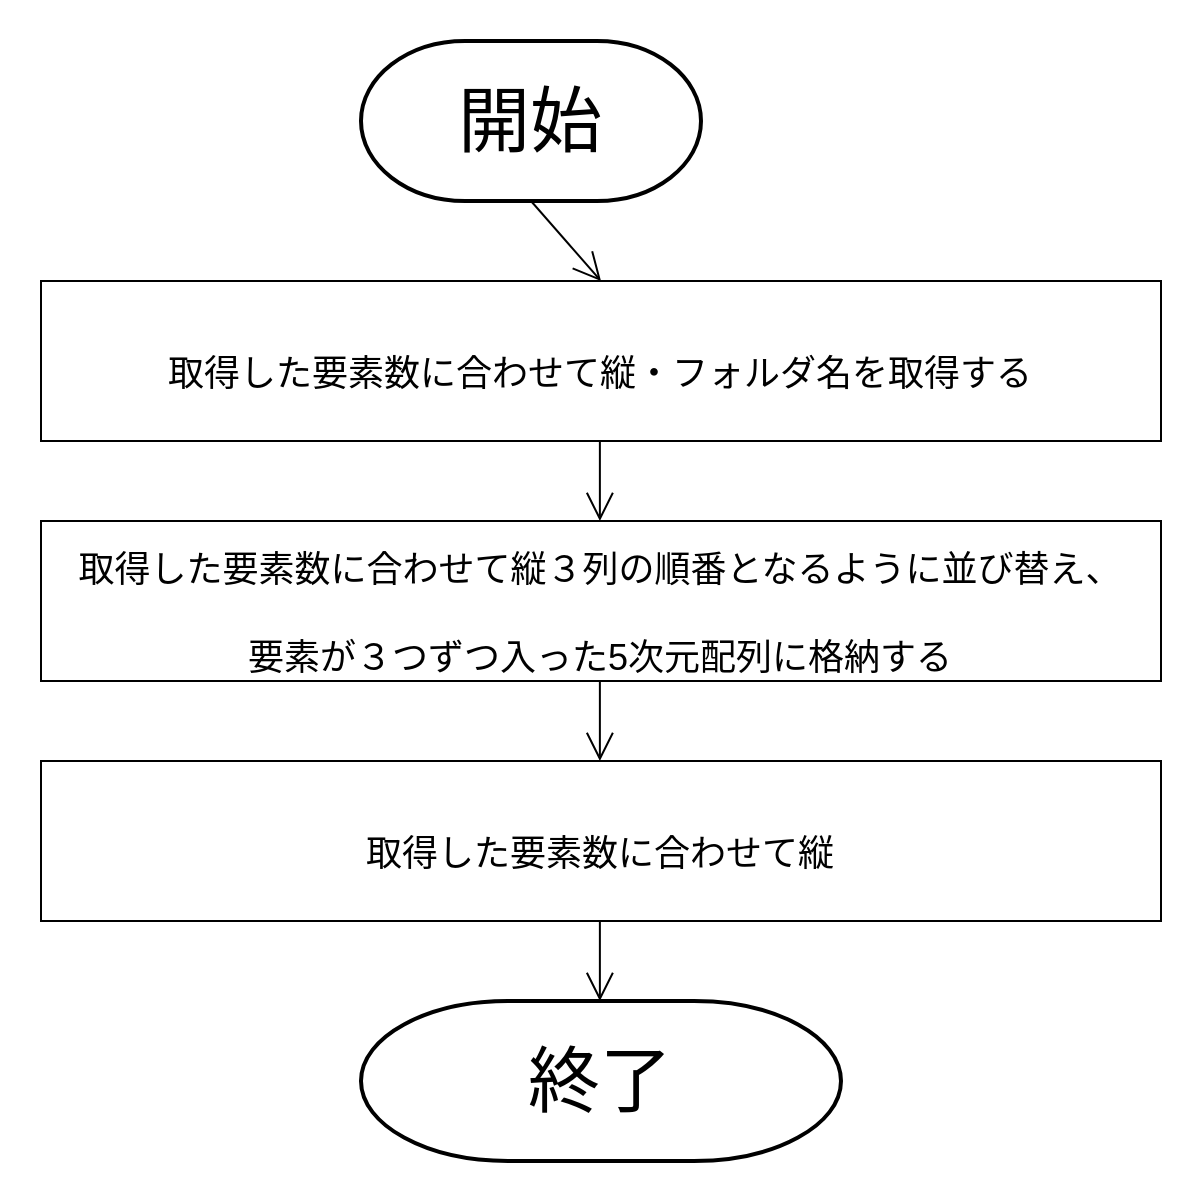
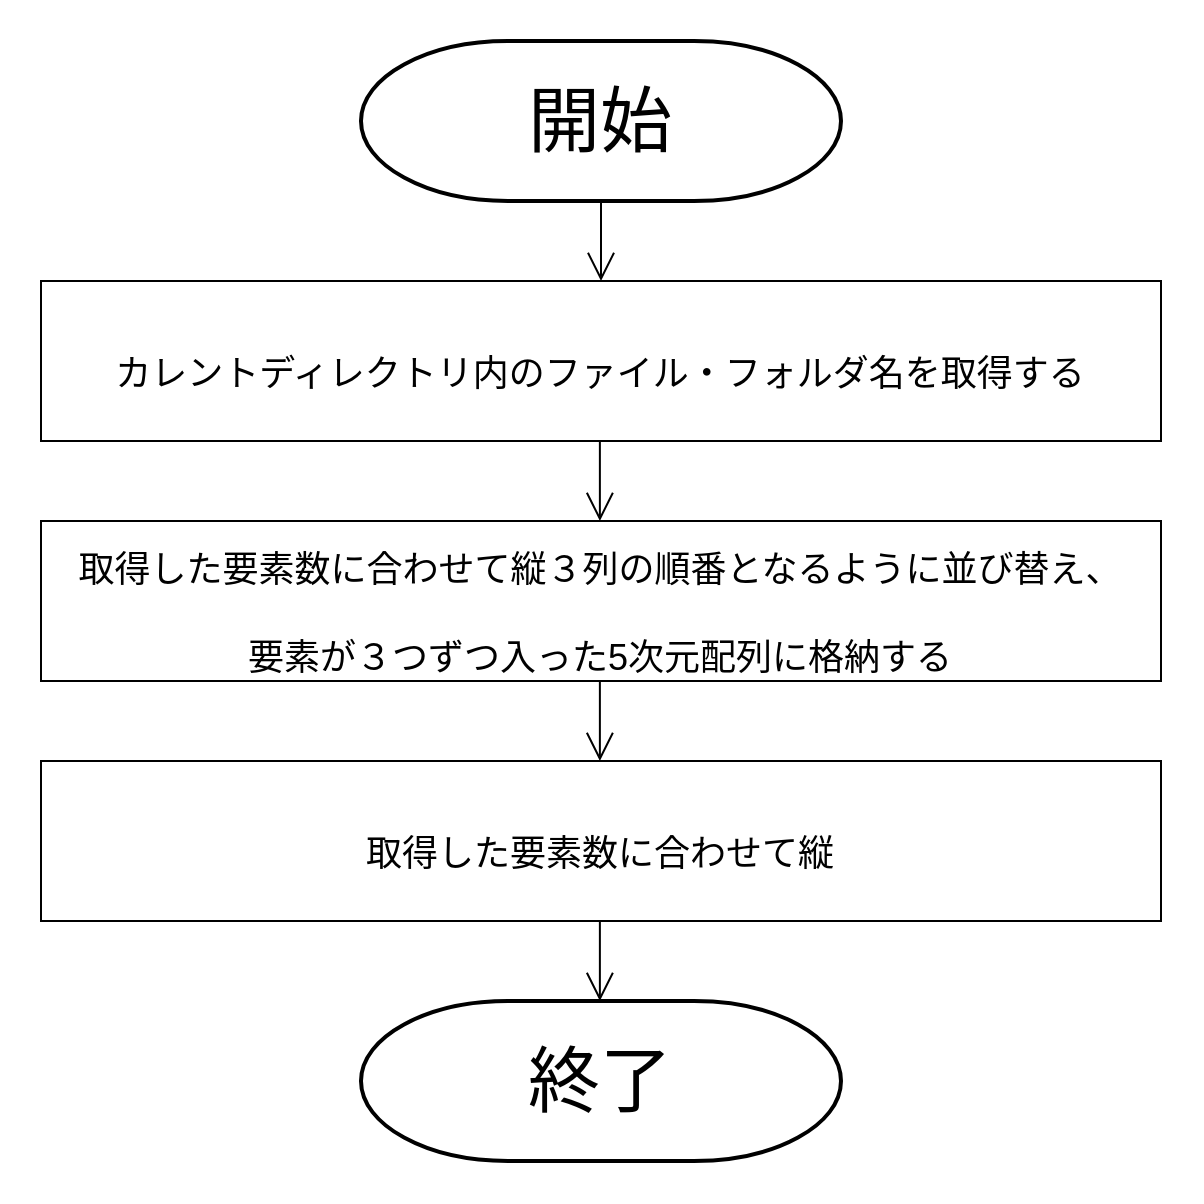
  <mxCell id="0" />
  <mxCell id="1" parent="0" />
- <mxCell id="2" value="&lt;font style=&quot;font-size: 36px;&quot;&gt;開始&lt;/font&gt;" style="strokeWidth=2;html=1;shape=mxgraph.flowchart.terminator;whiteSpace=wrap;" vertex="1" parent="1"><mxGeometry x="180" y="20" width="170" height="80" as="geometry" /></mxCell>
+ <mxCell id="2" value="&lt;font style=&quot;font-size: 36px;&quot;&gt;開始&lt;/font&gt;" style="strokeWidth=2;html=1;shape=mxgraph.flowchart.terminator;whiteSpace=wrap;" vertex="1" parent="1"><mxGeometry x="180" y="20" width="240" height="80" as="geometry" /></mxCell>
  <mxCell id="3" value="" style="endArrow=open;endFill=1;endSize=12;html=1;rounded=0;fontSize=36;exitX=0.5;exitY=1;exitDx=0;exitDy=0;exitPerimeter=0;" edge="1" parent="1" source="2"><mxGeometry width="160" relative="1" as="geometry"><mxPoint x="-740" y="110" as="sourcePoint" /><mxPoint x="300" y="140" as="targetPoint" /></mxGeometry></mxCell>
- <mxCell id="4" value="&lt;font style=&quot;font-size: 18px;&quot;&gt;取得した要素数に合わせて縦・フォルダ名を取得する&lt;/font&gt;" style="rounded=0;whiteSpace=wrap;html=1;fontSize=36;align=center;" vertex="1" parent="1"><mxGeometry x="20" y="140" width="560" height="80" as="geometry" /></mxCell>
+ <mxCell id="4" value="&lt;font style=&quot;font-size: 18px;&quot;&gt;カレントディレクトリ内のファイル・フォルダ名を取得する&lt;/font&gt;" style="rounded=0;whiteSpace=wrap;html=1;fontSize=36;align=center;" vertex="1" parent="1"><mxGeometry x="20" y="140" width="560" height="80" as="geometry" /></mxCell>
  <mxCell id="5" value="" style="endArrow=open;endFill=1;endSize=12;html=1;rounded=0;fontSize=36;exitX=0.5;exitY=1;exitDx=0;exitDy=0;exitPerimeter=0;" edge="1" parent="1"><mxGeometry width="160" relative="1" as="geometry"><mxPoint x="299.44" y="220" as="sourcePoint" /><mxPoint x="299.44" y="260" as="targetPoint" /></mxGeometry></mxCell>
  <mxCell id="6" value="&lt;span style=&quot;font-size: 18px;&quot;&gt;取得した要素数に合わせて縦３列の順番となるように並び替え、&lt;br&gt;要素が３つずつ入った5次元配列に格納する&lt;/span&gt;" style="rounded=0;whiteSpace=wrap;html=1;fontSize=36;align=center;" vertex="1" parent="1"><mxGeometry x="20" y="260" width="560" height="80" as="geometry" /></mxCell>
  <mxCell id="7" value="" style="endArrow=open;endFill=1;endSize=12;html=1;rounded=0;fontSize=36;exitX=0.5;exitY=1;exitDx=0;exitDy=0;exitPerimeter=0;" edge="1" parent="1"><mxGeometry width="160" relative="1" as="geometry"><mxPoint x="299.44" y="340" as="sourcePoint" /><mxPoint x="299.44" y="380" as="targetPoint" /></mxGeometry></mxCell>
  <mxCell id="8" value="&lt;span style=&quot;font-size: 18px;&quot;&gt;取得した要素数に合わせて縦&lt;/span&gt;" style="rounded=0;whiteSpace=wrap;html=1;fontSize=36;align=center;" vertex="1" parent="1"><mxGeometry x="20" y="380" width="560" height="80" as="geometry" /></mxCell>
  <mxCell id="9" value="&lt;font style=&quot;font-size: 36px;&quot;&gt;終了&lt;/font&gt;" style="strokeWidth=2;html=1;shape=mxgraph.flowchart.terminator;whiteSpace=wrap;" vertex="1" parent="1"><mxGeometry x="180" y="500" width="240" height="80" as="geometry" /></mxCell>
  <mxCell id="10" value="" style="endArrow=open;endFill=1;endSize=12;html=1;rounded=0;fontSize=36;exitX=0.5;exitY=1;exitDx=0;exitDy=0;exitPerimeter=0;" edge="1" parent="1"><mxGeometry width="160" relative="1" as="geometry"><mxPoint x="299.44" y="460" as="sourcePoint" /><mxPoint x="299.44" y="500" as="targetPoint" /></mxGeometry></mxCell>
